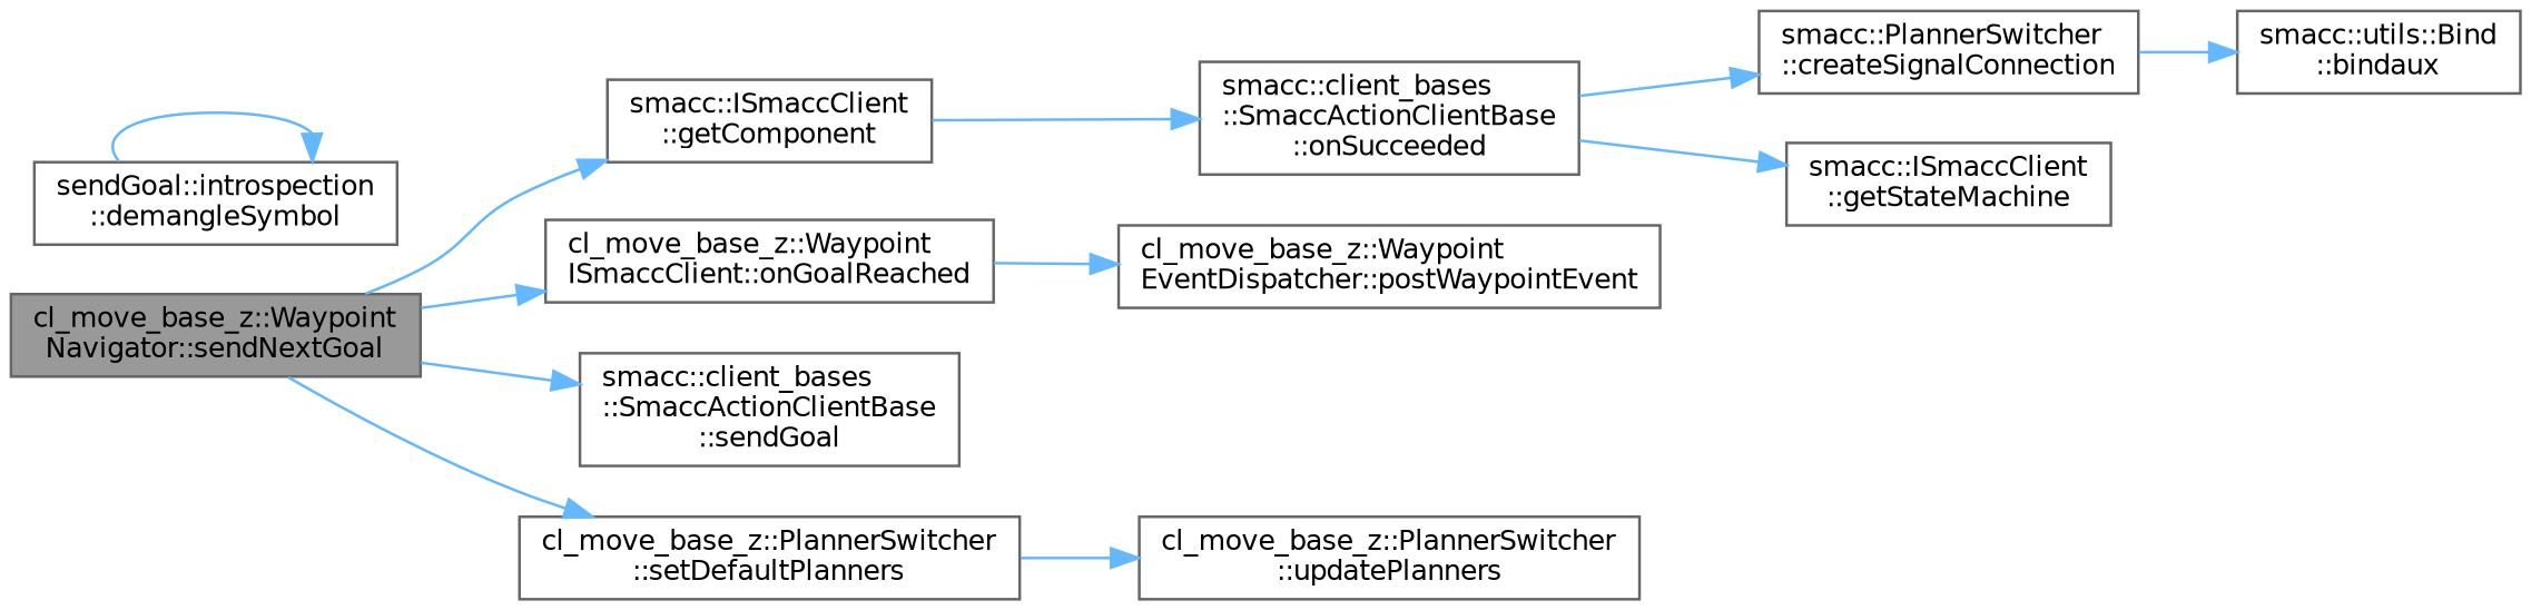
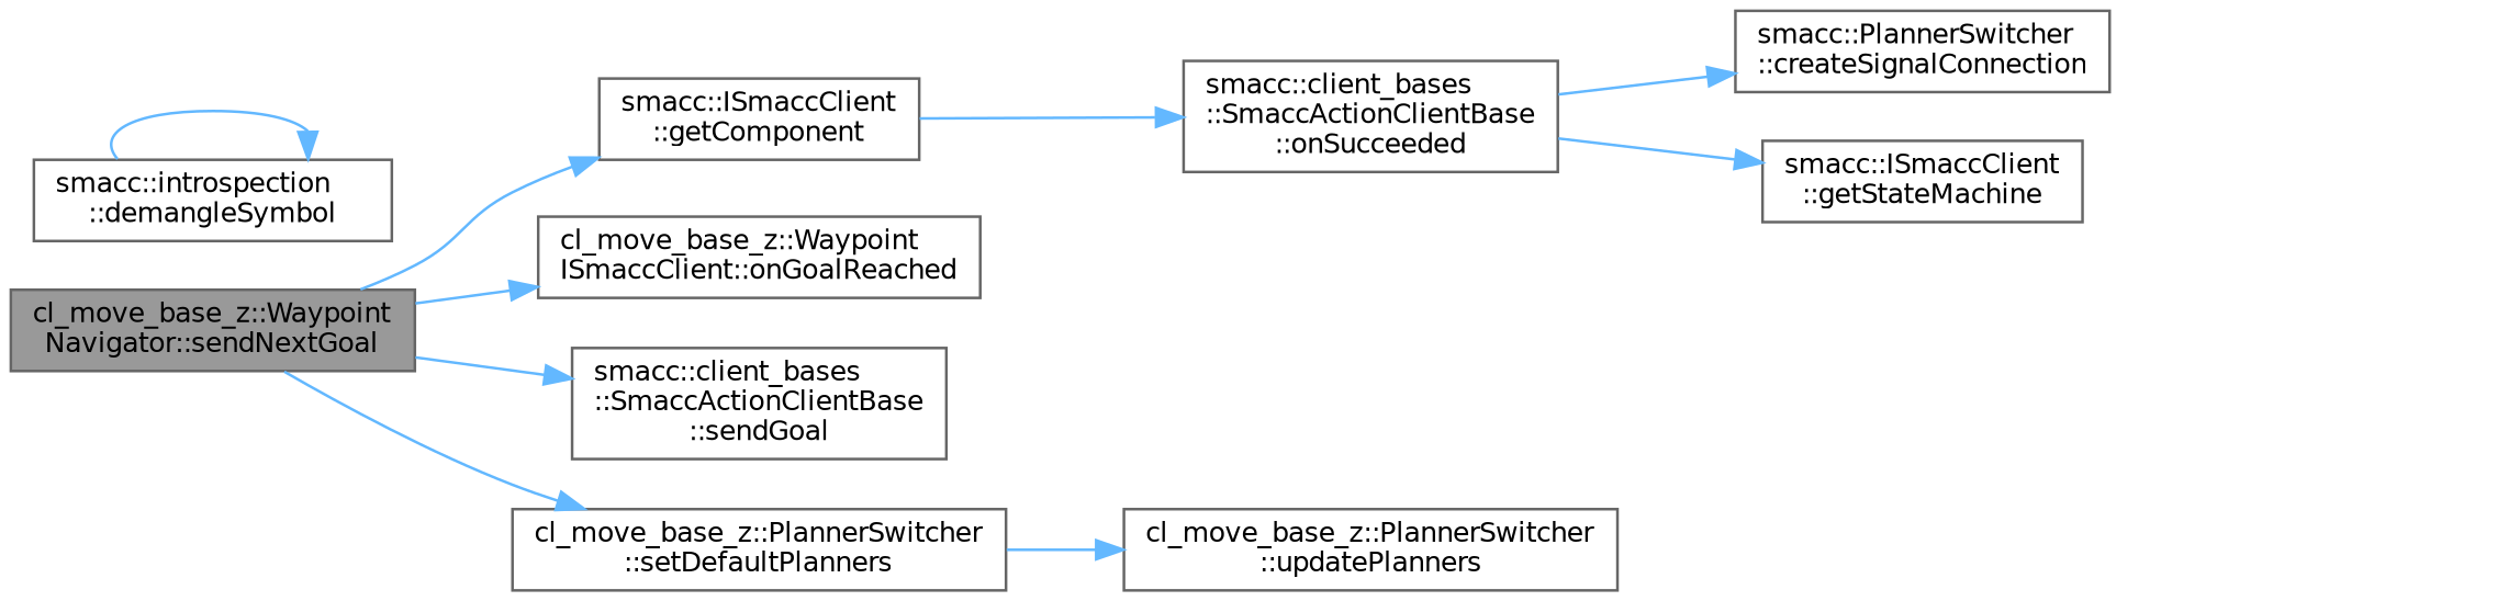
  digraph {
    rankdir=LR
    node [color=grey40 fillcolor=white fontname=Helvetica fontsize=10 shape=box style=filled]
    edge [color=steelblue1 fontname=Helvetica fontsize=10 labelfontname=Helvetica labelfontsize=10 style=solid]
    n1 [color=gray40 fillcolor=grey60 fontcolor=black height=0.2 label="cl_move_base_z::Waypoint\lNavigator::sendNextGoal" width=0.4]
    n2 [height=0.2 label="smacc::ISmaccClient\l::getComponent" width=0.4]
    n3 [height=0.2 label="cl_move_base_z::Waypoint\lISmaccClient::onGoalReached" width=0.4]
    n4 [height=0.2 label="smacc::client_bases\l::SmaccActionClientBase\l::sendGoal" width=0.4]
    n5 [height=0.2 label="cl_move_base_z::PlannerSwitcher\l::setDefaultPlanners" width=0.4]
    n6 [height=0.2 label="smacc::client_bases\l::SmaccActionClientBase\l::onSucceeded" width=0.4]
-   n7 [height=0.2 label="cl_move_base_z::Waypoint\lEventDispatcher::postWaypointEvent" width=0.4]
    n8 [height=0.2 label="smacc::PlannerSwitcher\l::createSignalConnection" width=0.4]
    n9 [height=0.2 label="smacc::ISmaccClient\l::getStateMachine" width=0.4]
    n10 [height=0.2 label="cl_move_base_z::PlannerSwitcher\l::updatePlanners" width=0.4]
-   n11 [height=0.2 label="smacc::utils::Bind\l::bindaux" width=0.4]
-   n12 [height=0.2 label="sendGoal::introspection\l::demangleSymbol" width=0.4]
+   n12 [height=0.2 label="smacc::introspection\l::demangleSymbol" width=0.4]
    n1 -> n2
    n1 -> n3
    n1 -> n4
    n1 -> n5
    n2 -> n6
-   n3 -> n7
    n5 -> n10
    n6 -> n8
    n6 -> n9
-   n8 -> n11
    n12 -> n12
  }
